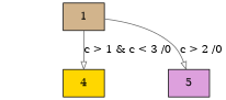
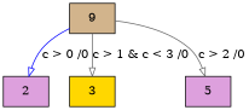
  digraph {
    node [fillcolor=plum shape=box style=filled]
    edge [arrowhead=onormal color=gray40]
-   n1 [fillcolor=tan label=1]
-   n3 [fillcolor=gold label=4]
+   n1 [fillcolor=tan label=9]
+   n2 [label=2]
+   n3 [fillcolor=gold label=3]
    n4 [label=5]
+   n1 -> n2 [color=blue label="c > 0 /0" myattribute=t_0]
    n1 -> n3 [label="c > 1 & c < 3 /0" myattribute=t_1]
    n1 -> n4 [label="c > 2 /0" myattribute=t_2]
  }
